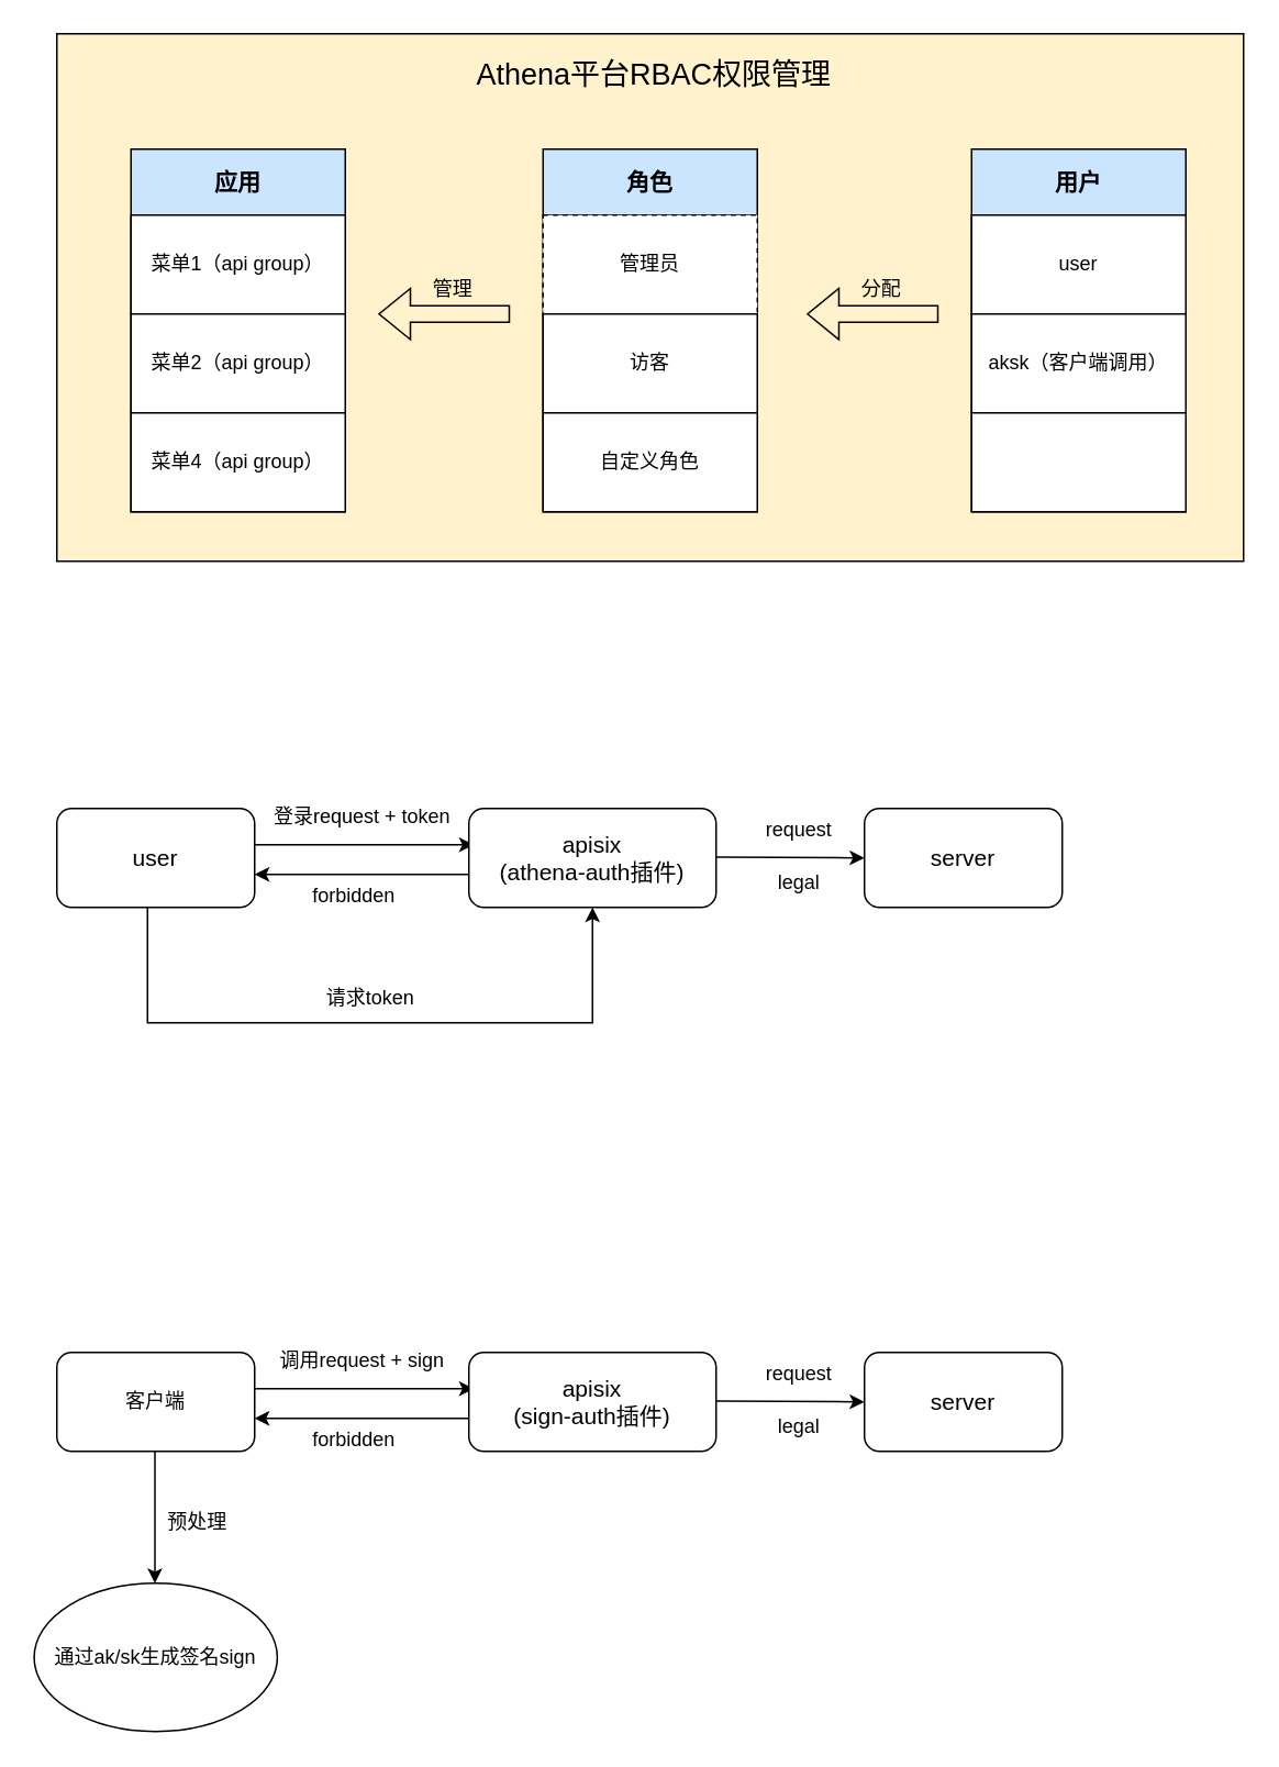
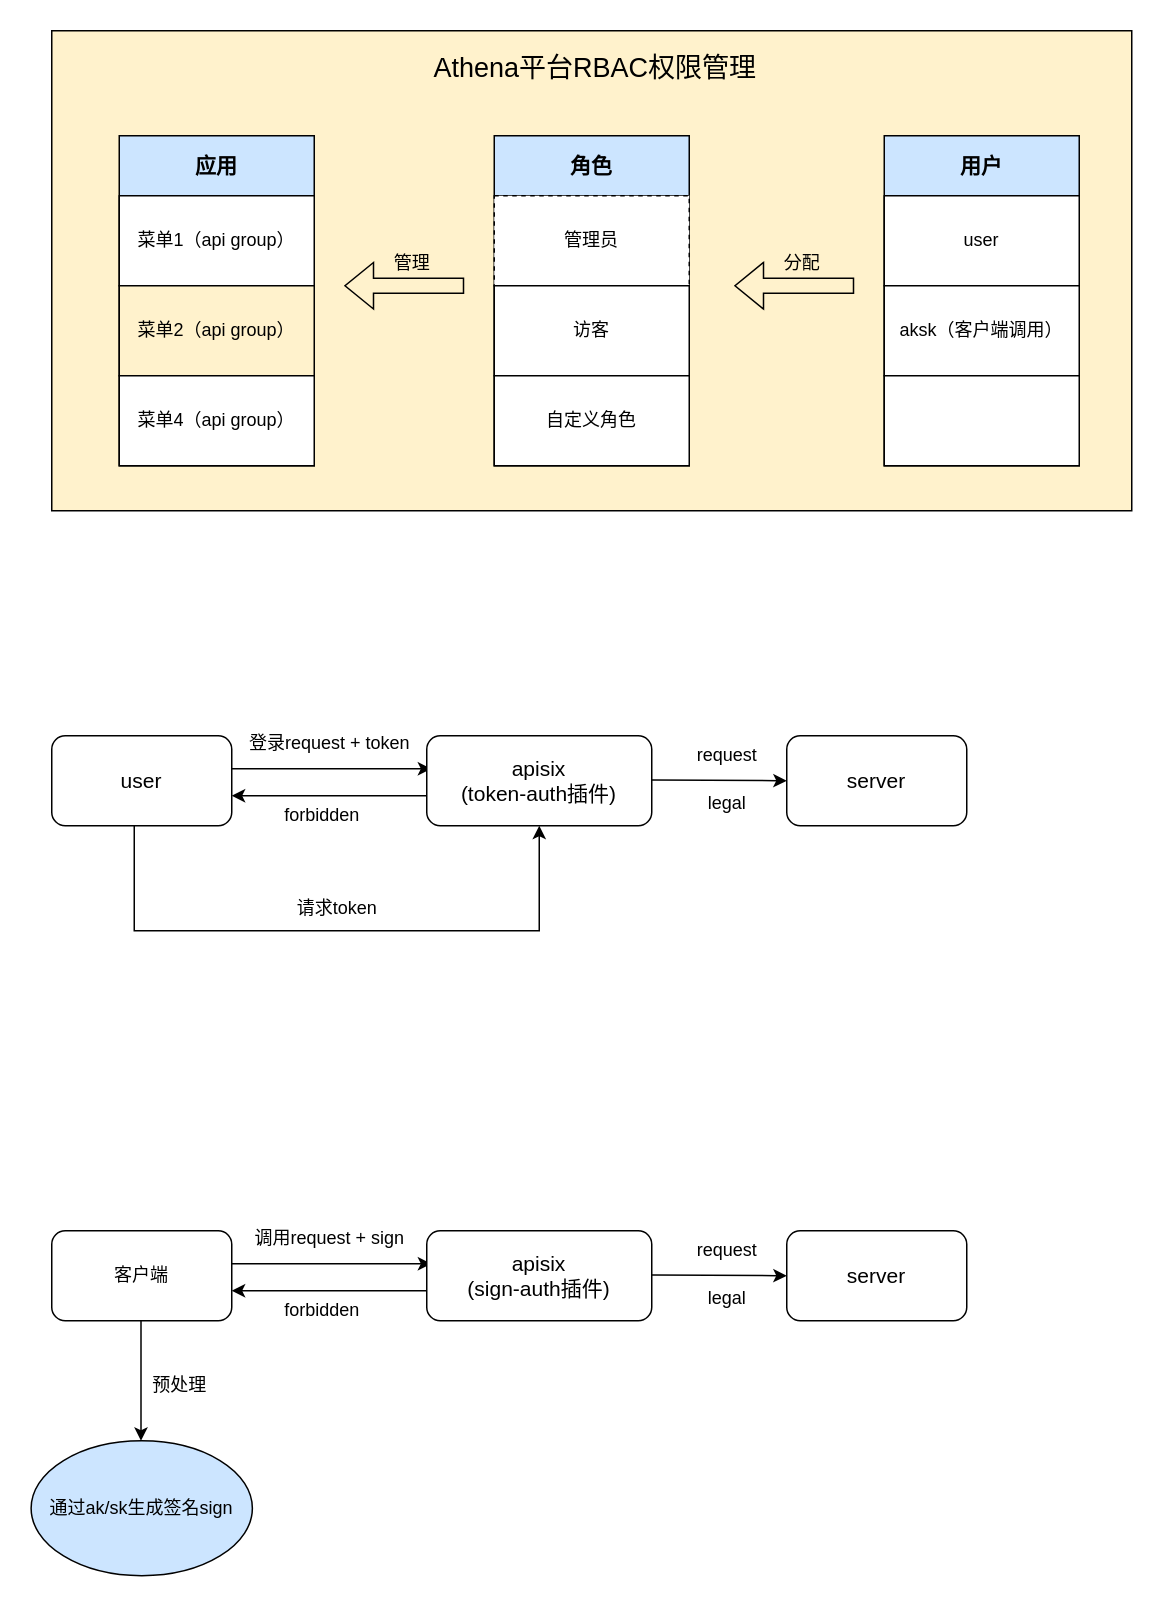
  <mxCell id="0" />
  <mxCell id="1" parent="0" />
  <mxCell id="2" value="" style="rounded=0;whiteSpace=wrap;html=1;fillColor=#FFF2CC;" parent="1" vertex="1"><mxGeometry x="34" y="20" width="720" height="320" as="geometry" /></mxCell>
  <mxCell id="3" value="&lt;font style=&quot;font-size: 14px;&quot;&gt;应用&lt;/font&gt;" style="swimlane;whiteSpace=wrap;html=1;startSize=40;shadow=0;fillColor=#CCE5FF;" parent="1" vertex="1"><mxGeometry x="79" y="90" width="130" height="220" as="geometry" /></mxCell>
  <mxCell id="4" value="菜单1（api group）" style="rounded=0;whiteSpace=wrap;html=1;shadow=0;" parent="3" vertex="1"><mxGeometry y="40" width="130" height="60" as="geometry" /></mxCell>
- <mxCell id="5" value="菜单2（api group）" style="rounded=0;whiteSpace=wrap;html=1;shadow=0;" parent="3" vertex="1"><mxGeometry y="100" width="130" height="60" as="geometry" /></mxCell>
+ <mxCell id="5" value="菜单2（api group）" style="rounded=0;whiteSpace=wrap;html=1;shadow=0;fillColor=#fff2cc;" parent="3" vertex="1"><mxGeometry y="100" width="130" height="60" as="geometry" /></mxCell>
  <mxCell id="6" value="菜单4（api group）" style="rounded=0;whiteSpace=wrap;html=1;shadow=0;" parent="3" vertex="1"><mxGeometry y="160" width="130" height="60" as="geometry" /></mxCell>
  <mxCell id="7" value="" style="shape=flexArrow;endArrow=classic;html=1;rounded=0;shadow=0;" parent="1" edge="1"><mxGeometry width="50" height="50" relative="1" as="geometry"><mxPoint x="309" y="190" as="sourcePoint" /><mxPoint x="229" y="190" as="targetPoint" /></mxGeometry></mxCell>
  <mxCell id="8" value="&lt;font style=&quot;font-size: 14px;&quot;&gt;角色&lt;/font&gt;" style="swimlane;whiteSpace=wrap;html=1;startSize=40;shadow=0;fillColor=#CCE5FF;" parent="1" vertex="1"><mxGeometry x="329" y="90" width="130" height="220" as="geometry" /></mxCell>
  <mxCell id="9" value="管理员" style="rounded=0;whiteSpace=wrap;html=1;shadow=0;dashed=1;" parent="8" vertex="1"><mxGeometry y="40" width="130" height="60" as="geometry" /></mxCell>
  <mxCell id="10" value="访客" style="rounded=0;whiteSpace=wrap;html=1;shadow=0;" parent="8" vertex="1"><mxGeometry y="100" width="130" height="60" as="geometry" /></mxCell>
  <mxCell id="11" value="自定义角色" style="rounded=0;whiteSpace=wrap;html=1;shadow=0;" parent="8" vertex="1"><mxGeometry y="160" width="130" height="60" as="geometry" /></mxCell>
  <mxCell id="12" value="&lt;font style=&quot;font-size: 14px;&quot;&gt;用户&lt;/font&gt;" style="swimlane;whiteSpace=wrap;html=1;startSize=40;shadow=0;fillColor=#CCE5FF;" parent="1" vertex="1"><mxGeometry x="589" y="90" width="130" height="220" as="geometry" /></mxCell>
  <mxCell id="13" value="user" style="rounded=0;whiteSpace=wrap;html=1;shadow=0;" parent="12" vertex="1"><mxGeometry y="40" width="130" height="60" as="geometry" /></mxCell>
  <mxCell id="14" value="aksk（客户端调用）" style="rounded=0;whiteSpace=wrap;html=1;shadow=0;" parent="12" vertex="1"><mxGeometry y="100" width="130" height="60" as="geometry" /></mxCell>
  <mxCell id="15" value="管理" style="text;html=1;align=center;verticalAlign=middle;resizable=0;points=[];autosize=1;strokeColor=none;fillColor=none;shadow=0;" parent="1" vertex="1"><mxGeometry x="249" y="160" width="50" height="30" as="geometry" /></mxCell>
  <mxCell id="16" value="" style="shape=flexArrow;endArrow=classic;html=1;rounded=0;shadow=0;" parent="1" edge="1"><mxGeometry width="50" height="50" relative="1" as="geometry"><mxPoint x="569" y="190" as="sourcePoint" /><mxPoint x="489" y="190" as="targetPoint" /></mxGeometry></mxCell>
  <mxCell id="17" value="分配" style="text;html=1;align=center;verticalAlign=middle;resizable=0;points=[];autosize=1;strokeColor=none;fillColor=none;shadow=0;" parent="1" vertex="1"><mxGeometry x="509" y="160" width="50" height="30" as="geometry" /></mxCell>
  <mxCell id="18" value="&lt;font style=&quot;font-size: 18px;&quot;&gt;Athena平台RBAC权限管理&lt;/font&gt;" style="text;html=1;strokeColor=none;fillColor=none;align=center;verticalAlign=middle;whiteSpace=wrap;rounded=0;" parent="1" vertex="1"><mxGeometry x="284" y="30" width="225" height="30" as="geometry" /></mxCell>
  <mxCell id="19" value="" style="rounded=0;whiteSpace=wrap;html=1;shadow=0;" parent="1" vertex="1"><mxGeometry x="589" y="250" width="130" height="60" as="geometry" /></mxCell>
  <mxCell id="20" value="&lt;font style=&quot;font-size: 14px;&quot;&gt;user&lt;/font&gt;" style="rounded=1;whiteSpace=wrap;html=1;" parent="1" vertex="1"><mxGeometry x="34" y="490" width="120" height="60" as="geometry" /></mxCell>
  <mxCell id="21" value="" style="endArrow=classic;html=1;rounded=0;entryX=0.02;entryY=0.367;entryDx=0;entryDy=0;entryPerimeter=0;" parent="1" target="23" edge="1"><mxGeometry width="50" height="50" relative="1" as="geometry"><mxPoint x="154" y="512" as="sourcePoint" /><mxPoint x="284" y="512" as="targetPoint" /></mxGeometry></mxCell>
  <mxCell id="22" value="登录request + token" style="text;html=1;align=center;verticalAlign=middle;resizable=0;points=[];autosize=1;strokeColor=none;fillColor=none;" parent="1" vertex="1"><mxGeometry x="154" y="480" width="130" height="30" as="geometry" /></mxCell>
- <mxCell id="23" value="&lt;div&gt;&lt;font style=&quot;font-size: 14px;&quot;&gt;apisix&lt;br&gt;&lt;/font&gt;&lt;/div&gt;&lt;div&gt;&lt;font style=&quot;font-size: 14px;&quot;&gt;(athena-auth插件)&lt;br&gt;&lt;/font&gt;&lt;/div&gt;" style="rounded=1;whiteSpace=wrap;html=1;" parent="1" vertex="1"><mxGeometry x="284" y="490" width="150" height="60" as="geometry" /></mxCell>
+ <mxCell id="23" value="&lt;div&gt;&lt;font style=&quot;font-size: 14px;&quot;&gt;apisix&lt;br&gt;&lt;/font&gt;&lt;/div&gt;&lt;div&gt;&lt;font style=&quot;font-size: 14px;&quot;&gt;(token-auth插件)&lt;br&gt;&lt;/font&gt;&lt;/div&gt;" style="rounded=1;whiteSpace=wrap;html=1;" parent="1" vertex="1"><mxGeometry x="284" y="490" width="150" height="60" as="geometry" /></mxCell>
  <mxCell id="24" value="&lt;font style=&quot;font-size: 14px;&quot;&gt;server&lt;/font&gt;" style="rounded=1;whiteSpace=wrap;html=1;" parent="1" vertex="1"><mxGeometry x="524" y="490" width="120" height="60" as="geometry" /></mxCell>
  <mxCell id="25" value="" style="endArrow=classic;html=1;rounded=0;exitX=0;exitY=0.75;exitDx=0;exitDy=0;" parent="1" edge="1"><mxGeometry width="50" height="50" relative="1" as="geometry"><mxPoint x="284" y="530" as="sourcePoint" /><mxPoint x="154" y="530" as="targetPoint" /></mxGeometry></mxCell>
  <mxCell id="26" value="forbidden" style="text;html=1;align=center;verticalAlign=middle;resizable=0;points=[];autosize=1;strokeColor=none;fillColor=none;" parent="1" vertex="1"><mxGeometry x="179" y="528" width="70" height="30" as="geometry" /></mxCell>
  <mxCell id="27" value="" style="endArrow=classic;html=1;rounded=0;" parent="1" edge="1"><mxGeometry width="50" height="50" relative="1" as="geometry"><mxPoint x="434" y="519.5" as="sourcePoint" /><mxPoint x="524" y="520" as="targetPoint" /></mxGeometry></mxCell>
  <mxCell id="28" value="request" style="text;html=1;align=center;verticalAlign=middle;resizable=0;points=[];autosize=1;strokeColor=none;fillColor=none;" parent="1" vertex="1"><mxGeometry x="454" y="488" width="60" height="30" as="geometry" /></mxCell>
  <mxCell id="29" value="legal" style="text;html=1;align=center;verticalAlign=middle;resizable=0;points=[];autosize=1;strokeColor=none;fillColor=none;" parent="1" vertex="1"><mxGeometry x="459" y="520" width="50" height="30" as="geometry" /></mxCell>
  <mxCell id="30" value="客户端" style="rounded=1;whiteSpace=wrap;html=1;" parent="1" vertex="1"><mxGeometry x="34" y="820" width="120" height="60" as="geometry" /></mxCell>
  <mxCell id="31" value="" style="endArrow=classic;html=1;rounded=0;entryX=0.02;entryY=0.367;entryDx=0;entryDy=0;entryPerimeter=0;" parent="1" target="33" edge="1"><mxGeometry width="50" height="50" relative="1" as="geometry"><mxPoint x="154" y="842" as="sourcePoint" /><mxPoint x="284" y="842" as="targetPoint" /></mxGeometry></mxCell>
  <mxCell id="32" value="调用request + sign" style="text;html=1;align=center;verticalAlign=middle;resizable=0;points=[];autosize=1;strokeColor=none;fillColor=none;" parent="1" vertex="1"><mxGeometry x="159" y="810" width="120" height="30" as="geometry" /></mxCell>
  <mxCell id="33" value="&lt;div&gt;&lt;font style=&quot;font-size: 14px;&quot;&gt;apisix&lt;br&gt;&lt;/font&gt;&lt;/div&gt;&lt;div&gt;&lt;font style=&quot;font-size: 14px;&quot;&gt;(sign-auth插件)&lt;br&gt;&lt;/font&gt;&lt;/div&gt;" style="rounded=1;whiteSpace=wrap;html=1;" parent="1" vertex="1"><mxGeometry x="284" y="820" width="150" height="60" as="geometry" /></mxCell>
  <mxCell id="34" value="&lt;font style=&quot;font-size: 14px;&quot;&gt;server&lt;/font&gt;" style="rounded=1;whiteSpace=wrap;html=1;" parent="1" vertex="1"><mxGeometry x="524" y="820" width="120" height="60" as="geometry" /></mxCell>
  <mxCell id="35" value="" style="endArrow=classic;html=1;rounded=0;exitX=0;exitY=0.75;exitDx=0;exitDy=0;" parent="1" edge="1"><mxGeometry width="50" height="50" relative="1" as="geometry"><mxPoint x="284" y="860" as="sourcePoint" /><mxPoint x="154" y="860" as="targetPoint" /></mxGeometry></mxCell>
  <mxCell id="36" value="forbidden" style="text;html=1;align=center;verticalAlign=middle;resizable=0;points=[];autosize=1;strokeColor=none;fillColor=none;" parent="1" vertex="1"><mxGeometry x="179" y="858" width="70" height="30" as="geometry" /></mxCell>
  <mxCell id="37" value="" style="endArrow=classic;html=1;rounded=0;" parent="1" edge="1"><mxGeometry width="50" height="50" relative="1" as="geometry"><mxPoint x="434" y="849.5" as="sourcePoint" /><mxPoint x="524" y="850" as="targetPoint" /></mxGeometry></mxCell>
  <mxCell id="38" value="request" style="text;html=1;align=center;verticalAlign=middle;resizable=0;points=[];autosize=1;strokeColor=none;fillColor=none;" parent="1" vertex="1"><mxGeometry x="454" y="818" width="60" height="30" as="geometry" /></mxCell>
  <mxCell id="39" value="legal" style="text;html=1;align=center;verticalAlign=middle;resizable=0;points=[];autosize=1;strokeColor=none;fillColor=none;" parent="1" vertex="1"><mxGeometry x="459" y="850" width="50" height="30" as="geometry" /></mxCell>
  <mxCell id="40" value="" style="endArrow=classic;html=1;rounded=0;entryX=0.5;entryY=1;entryDx=0;entryDy=0;" parent="1" target="23" edge="1"><mxGeometry width="50" height="50" relative="1" as="geometry"><mxPoint x="89" y="550" as="sourcePoint" /><mxPoint x="399" y="620" as="targetPoint" /><Array as="points"><mxPoint x="89" y="620" /><mxPoint x="359" y="620" /></Array></mxGeometry></mxCell>
  <mxCell id="41" value="请求token" style="text;html=1;align=center;verticalAlign=middle;resizable=0;points=[];autosize=1;strokeColor=none;fillColor=none;" parent="1" vertex="1"><mxGeometry x="184" y="590" width="80" height="30" as="geometry" /></mxCell>
  <mxCell id="42" value="" style="endArrow=classic;html=1;rounded=0;" parent="1" edge="1"><mxGeometry width="50" height="50" relative="1" as="geometry"><mxPoint x="93.5" y="880" as="sourcePoint" /><mxPoint x="93.5" y="960" as="targetPoint" /></mxGeometry></mxCell>
- <mxCell id="43" value="通过ak/sk生成签名sign" style="ellipse;whiteSpace=wrap;html=1;" parent="1" vertex="1"><mxGeometry x="20.25" y="960" width="147.5" height="90" as="geometry" /></mxCell>
+ <mxCell id="43" value="通过ak/sk生成签名sign" style="ellipse;whiteSpace=wrap;html=1;fillColor=#cce5ff;" parent="1" vertex="1"><mxGeometry x="20.25" y="960" width="147.5" height="90" as="geometry" /></mxCell>
  <mxCell id="44" value="预处理" style="text;html=1;align=center;verticalAlign=middle;resizable=0;points=[];autosize=1;strokeColor=none;fillColor=none;" parent="1" vertex="1"><mxGeometry x="89" y="908" width="60" height="30" as="geometry" /></mxCell>
